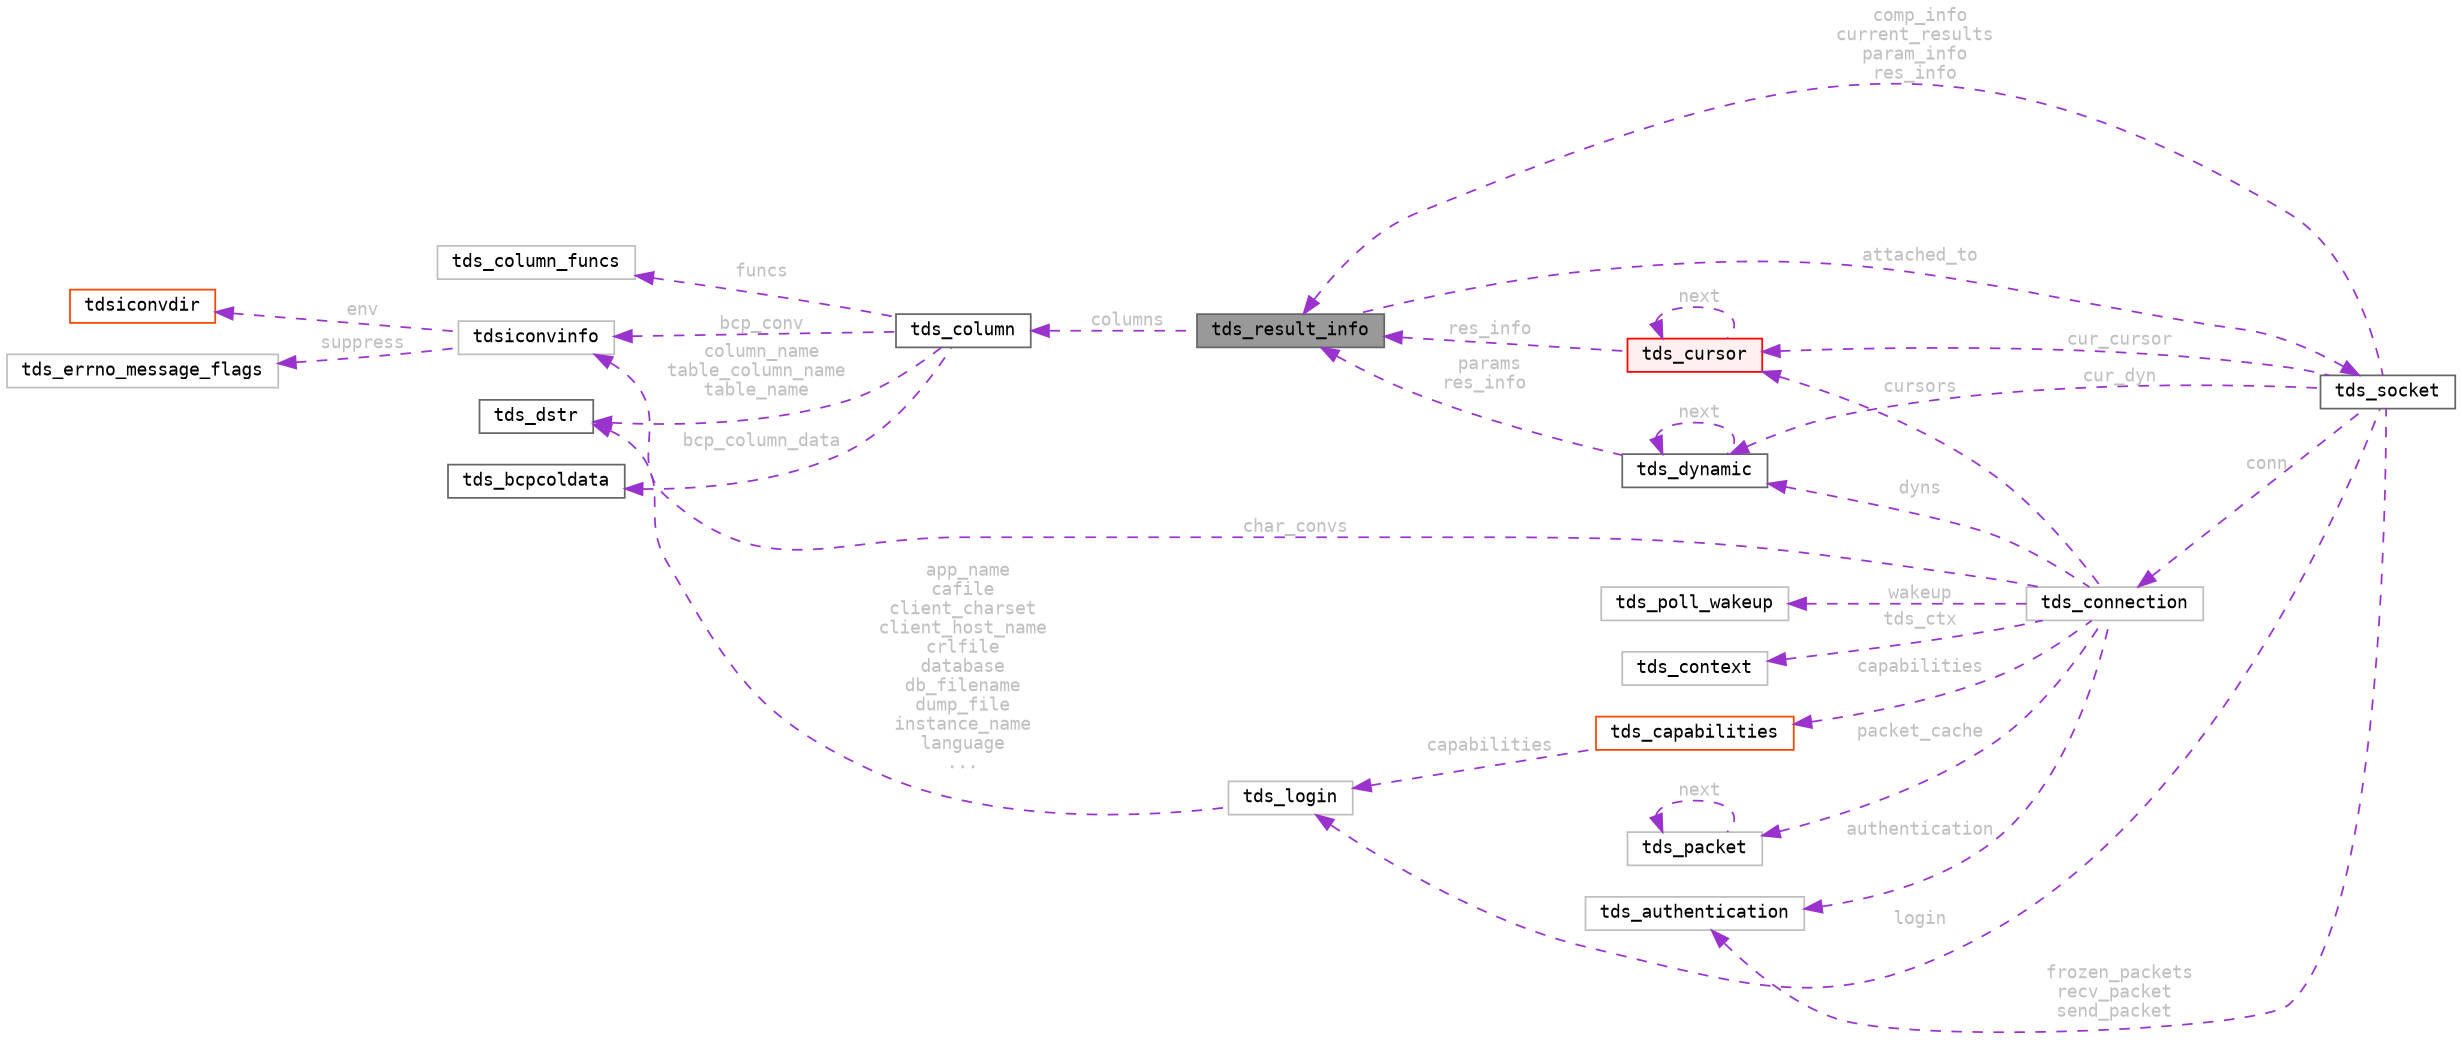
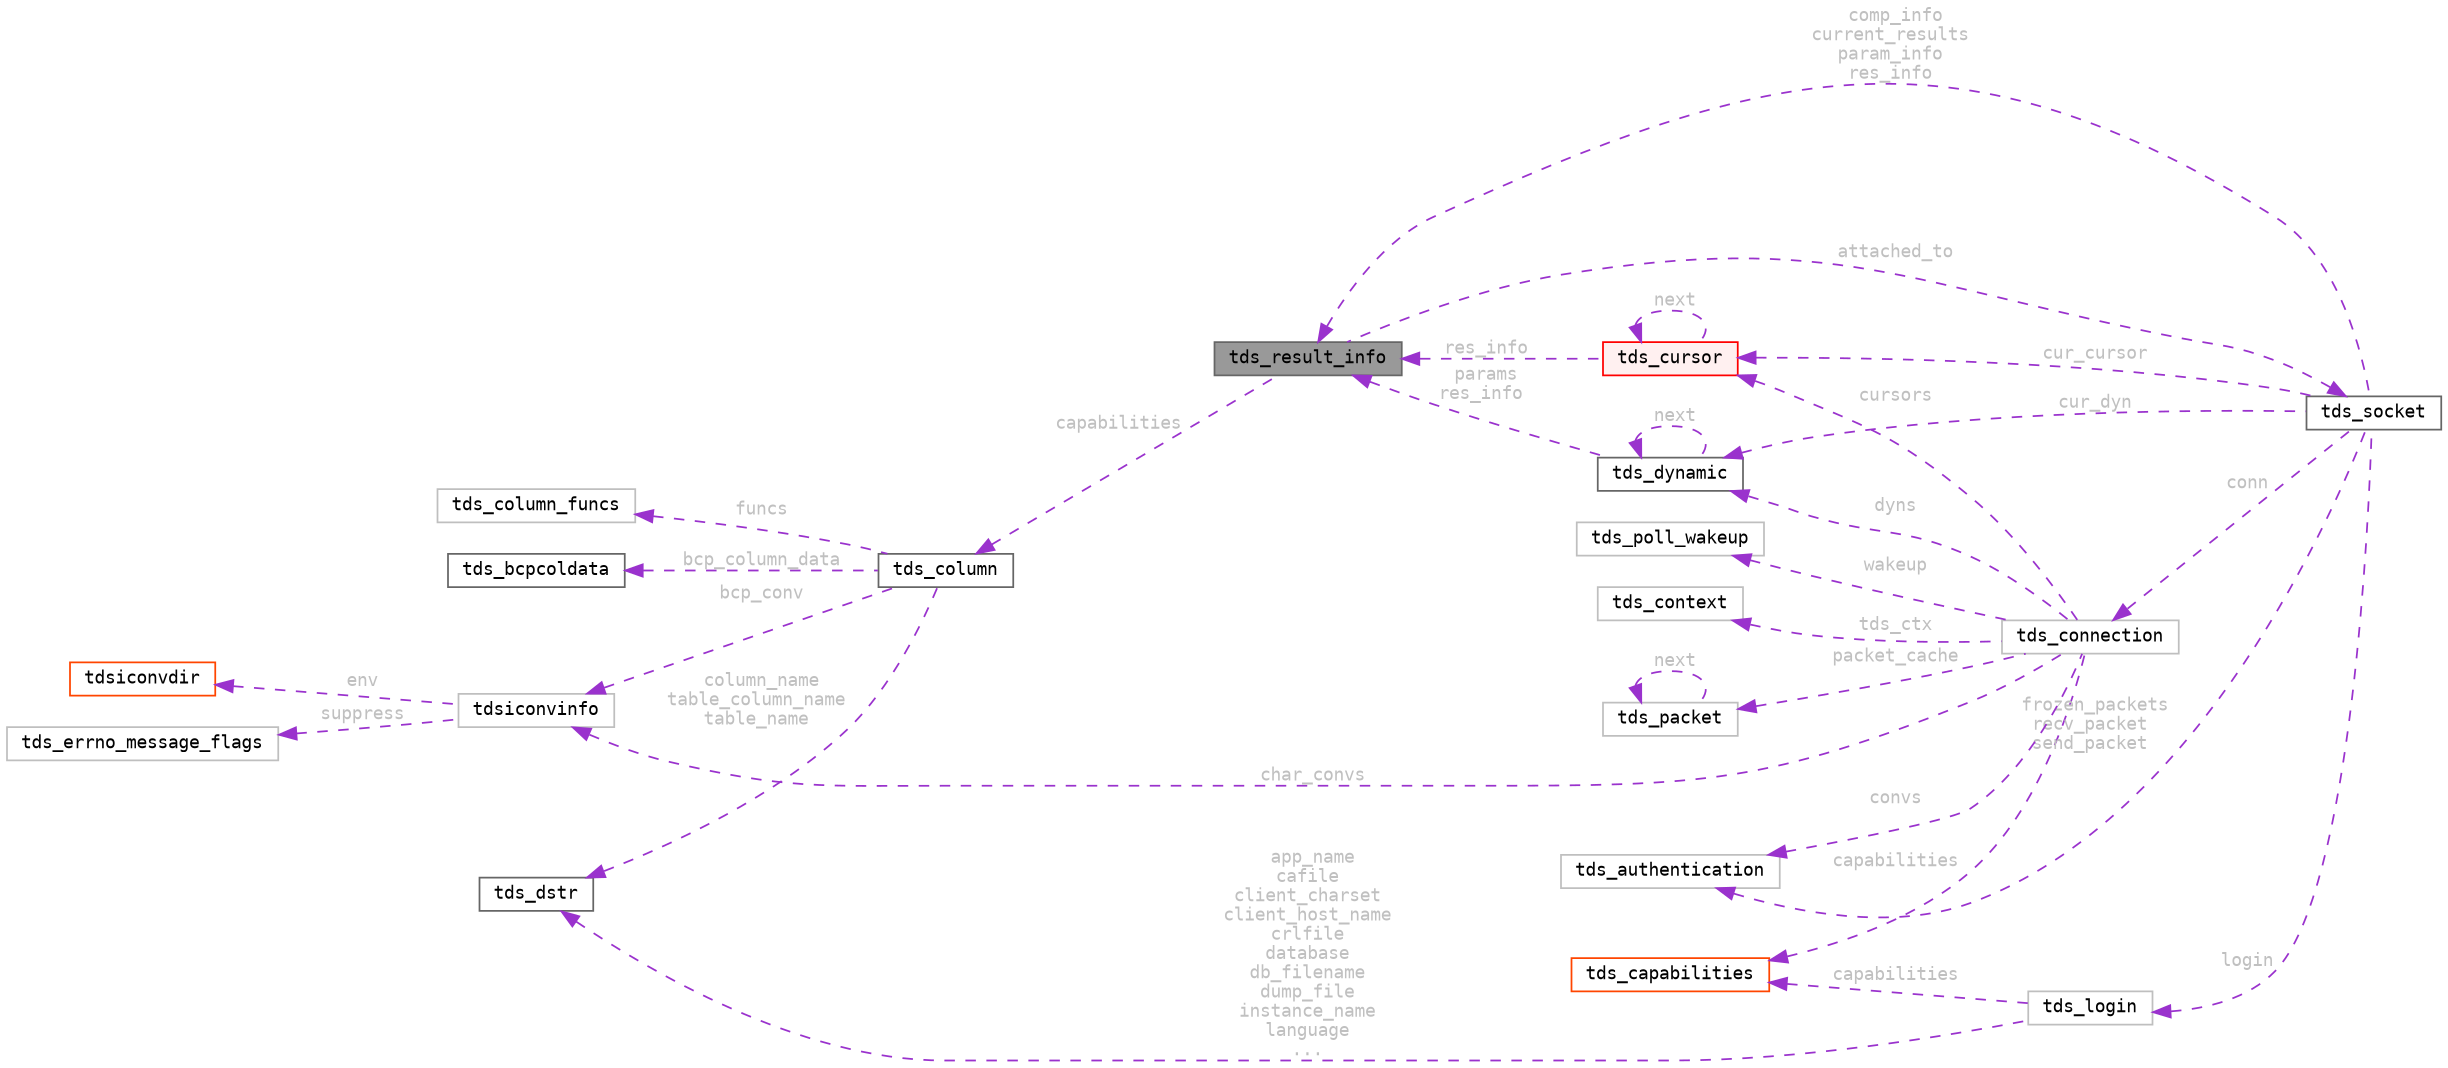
  digraph {
    fontname="DejaVu Sans Mono"
    rankdir=LR
    node [color=grey75 fillcolor=white fontname="DejaVu Sans Mono" fontsize=10 shape=box style=filled]
    edge [color=darkorchid3 dir=back fontcolor=grey fontname="DejaVu Sans Mono" fontsize=10 labelfontname=Helvetica labelfontsize=10 style=dashed]
    n1 [color=gray40 fillcolor=grey60 fontcolor=black height=0.2 label=tds_result_info width=0.4]
    n2 [color=gray40 height=0.2 label=tds_socket width=0.4]
    n3 [color=red fillcolor="#FFF0F0" height=0.2 label=tds_cursor width=0.4]
    n4 [color=gray40 height=0.2 label=tds_dynamic width=0.4]
    n5 [height=0.2 label=tds_connection width=0.4]
    n6 [color=gray40 height=0.2 label=tds_column width=0.4]
    n7 [height=0.2 label=tds_column_funcs width=0.4]
    n8 [height=0.2 label=tdsiconvinfo width=0.4]
    n9 [color=orangered height=0.2 label=tdsiconvdir width=0.4]
    n10 [height=0.2 label=tds_errno_message_flags width=0.4]
    n11 [color=gray40 height=0.2 label=tds_dstr width=0.4]
    n12 [height=0.2 label=tds_login width=0.4]
    n13 [color=gray40 height=0.2 label=tds_bcpcoldata width=0.4]
    n14 [height=0.2 label=tds_poll_wakeup width=0.4]
    n15 [height=0.2 label=tds_context width=0.4]
    n16 [color=orangered height=0.2 label=tds_capabilities width=0.4]
    n17 [height=0.2 label=tds_packet width=0.4]
    n18 [height=0.2 label=tds_authentication width=0.4]
    n1 -> n2 [label=" comp_info\ncurrent_results\nparam_info\nres_info"]
    n1 -> n3 [label=" res_info"]
    n1 -> n4 [label=" params\nres_info"]
    n2 -> n1 [label=" attached_to"]
    n3 -> n2 [label=" cur_cursor"]
    n3 -> n3 [label=" next"]
    n3 -> n5 [label=" cursors"]
    n4 -> n2 [label=" cur_dyn"]
    n4 -> n4 [label=" next"]
    n4 -> n5 [label=" dyns"]
    n5 -> n2 [label=" conn"]
-   n6 -> n1 [label=" columns"]
+   n6 -> n1 [label=" capabilities"]
    n7 -> n6 [label=" funcs"]
    n8 -> n5 [label=" char_convs"]
    n8 -> n6 [label=" bcp_conv"]
    n9 -> n8 [label=" env"]
    n10 -> n8 [label=" suppress"]
    n11 -> n6 [label=" column_name\ntable_column_name\ntable_name"]
    n11 -> n12 [label=" app_name\ncafile\nclient_charset\nclient_host_name\ncrlfile\ndatabase\ndb_filename\ndump_file\ninstance_name\nlanguage\n..."]
    n12 -> n2 [label=" login"]
    n13 -> n6 [label=" bcp_column_data"]
    n14 -> n5 [label=" wakeup"]
    n15 -> n5 [label=" tds_ctx"]
    n16 -> n5 [label=" capabilities"]
-   n12 -> n16 [label=" capabilities"]
+   n16 -> n12 [label=" capabilities"]
    n17 -> n5 [label=" packet_cache"]
    n17 -> n17 [label=" next"]
    n18 -> n2 [label=" frozen_packets\nrecv_packet\nsend_packet"]
-   n18 -> n5 [label=" authentication"]
+   n18 -> n5 [label=" convs"]
  }
